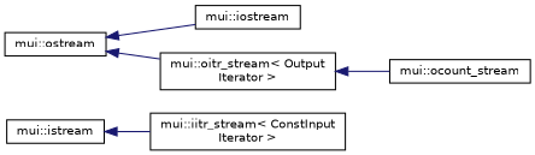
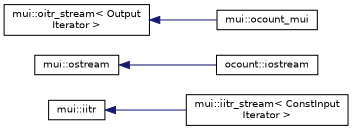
  digraph {
    rankdir=LR
    node [color=black fillcolor=white fontname=Helvetica fontsize=10 shape=record style=filled]
    edge [color=midnightblue dir=back fontname=Helvetica fontsize=10 labelfontname=Helvetica labelfontsize=10 style=solid]
-   n1 [height=0.2 label="mui::istream" width=0.4]
+   n1 [height=0.2 label="mui::iitr" width=0.4]
    n2 [height=0.2 label="mui::iitr_stream\< ConstInput\lIterator \>" width=0.4]
-   n3 [height=0.2 label="mui::iostream" width=0.4]
+   n3 [height=0.2 label="ocount::iostream" width=0.4]
    n4 [height=0.2 label="mui::ostream" width=0.4]
    n5 [height=0.2 label="mui::oitr_stream\< Output\lIterator \>" width=0.4]
-   n6 [height=0.2 label="mui::ocount_stream" width=0.4]
+   n6 [height=0.2 label="mui::ocount_mui" width=0.4]
    n1 -> n2
    n4 -> n3
-   n4 -> n5
    n5 -> n6
  }
